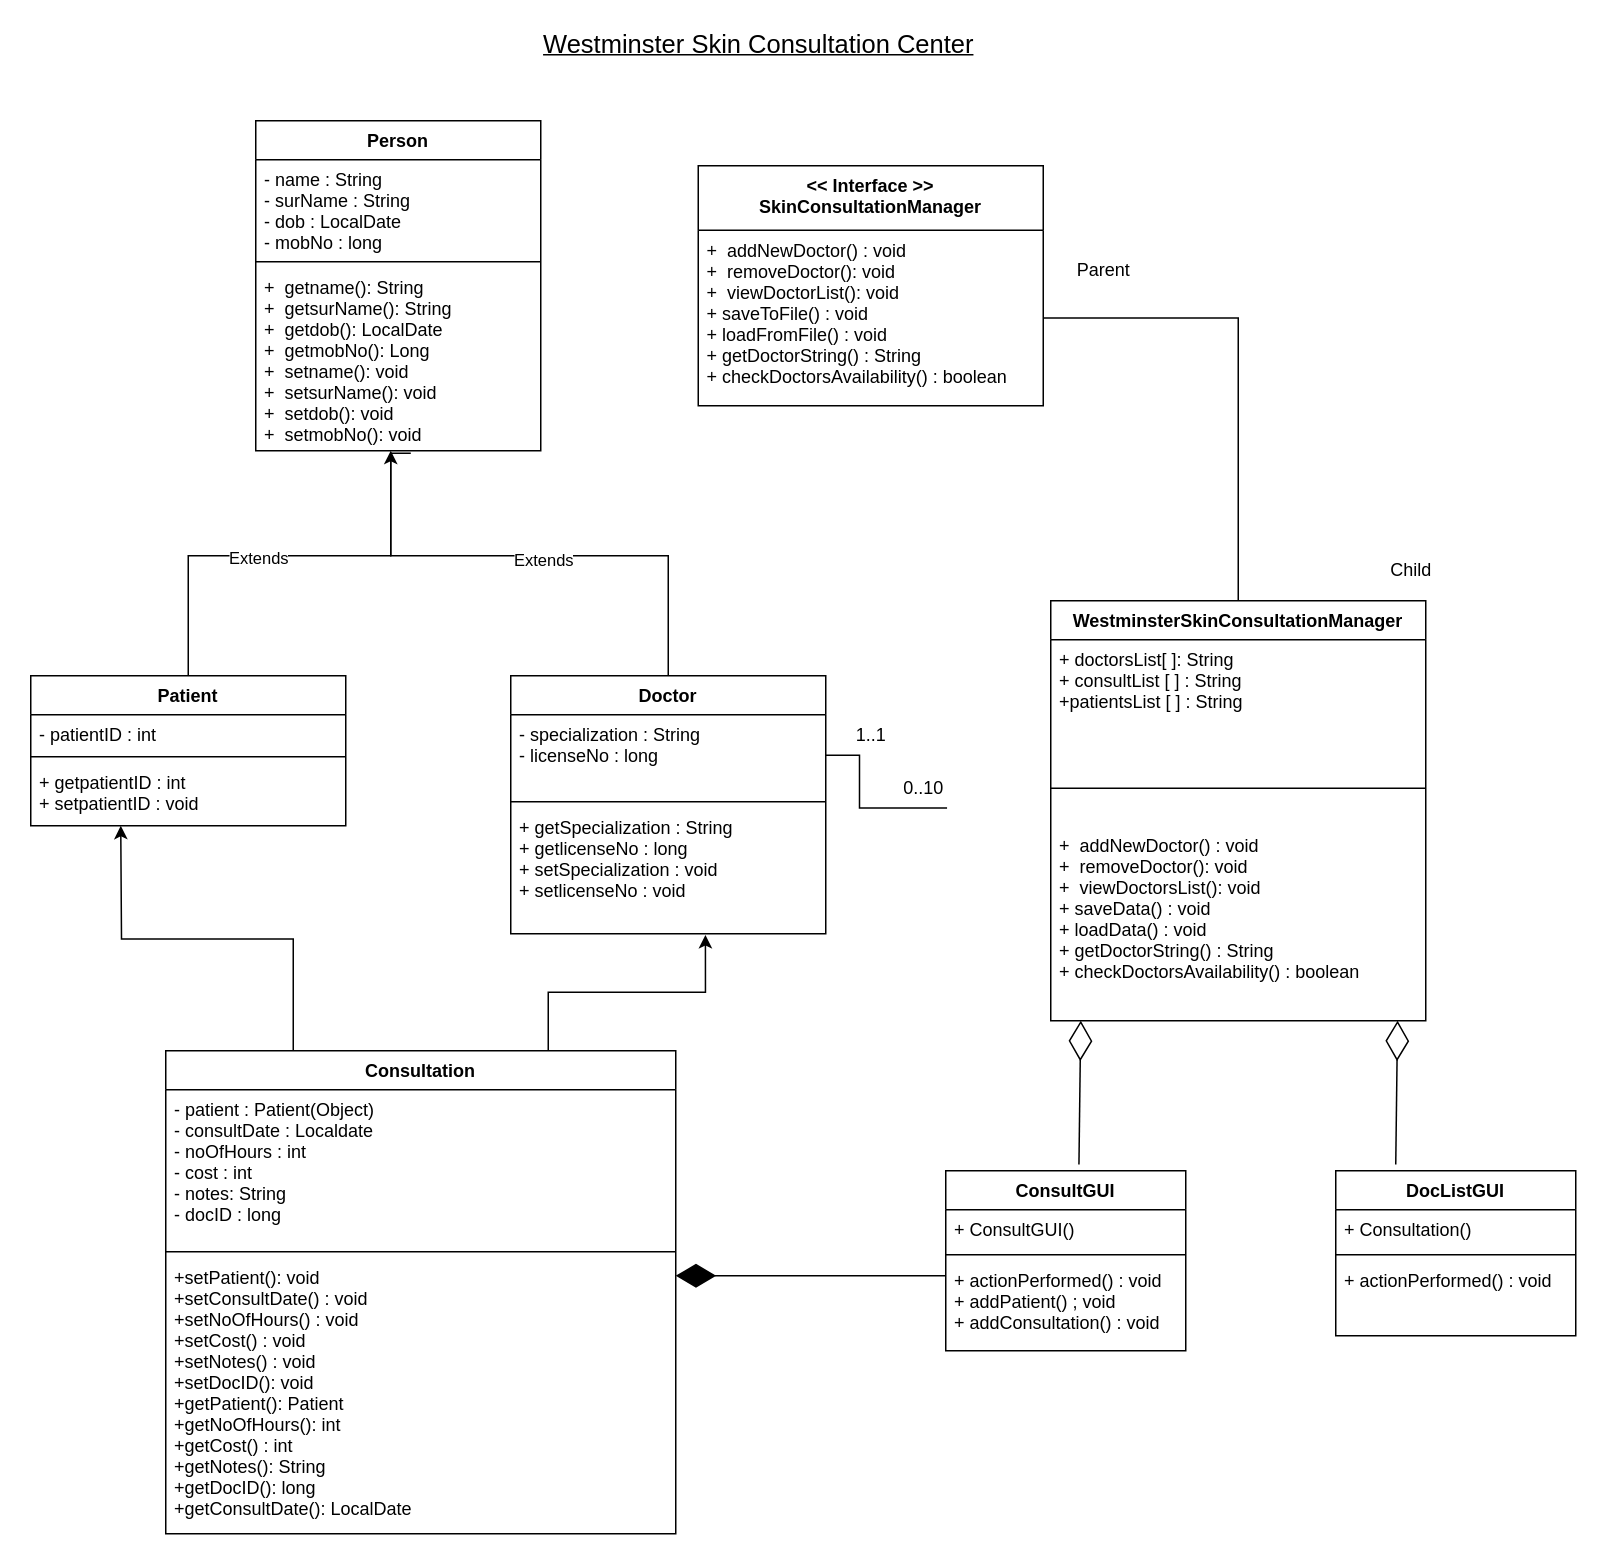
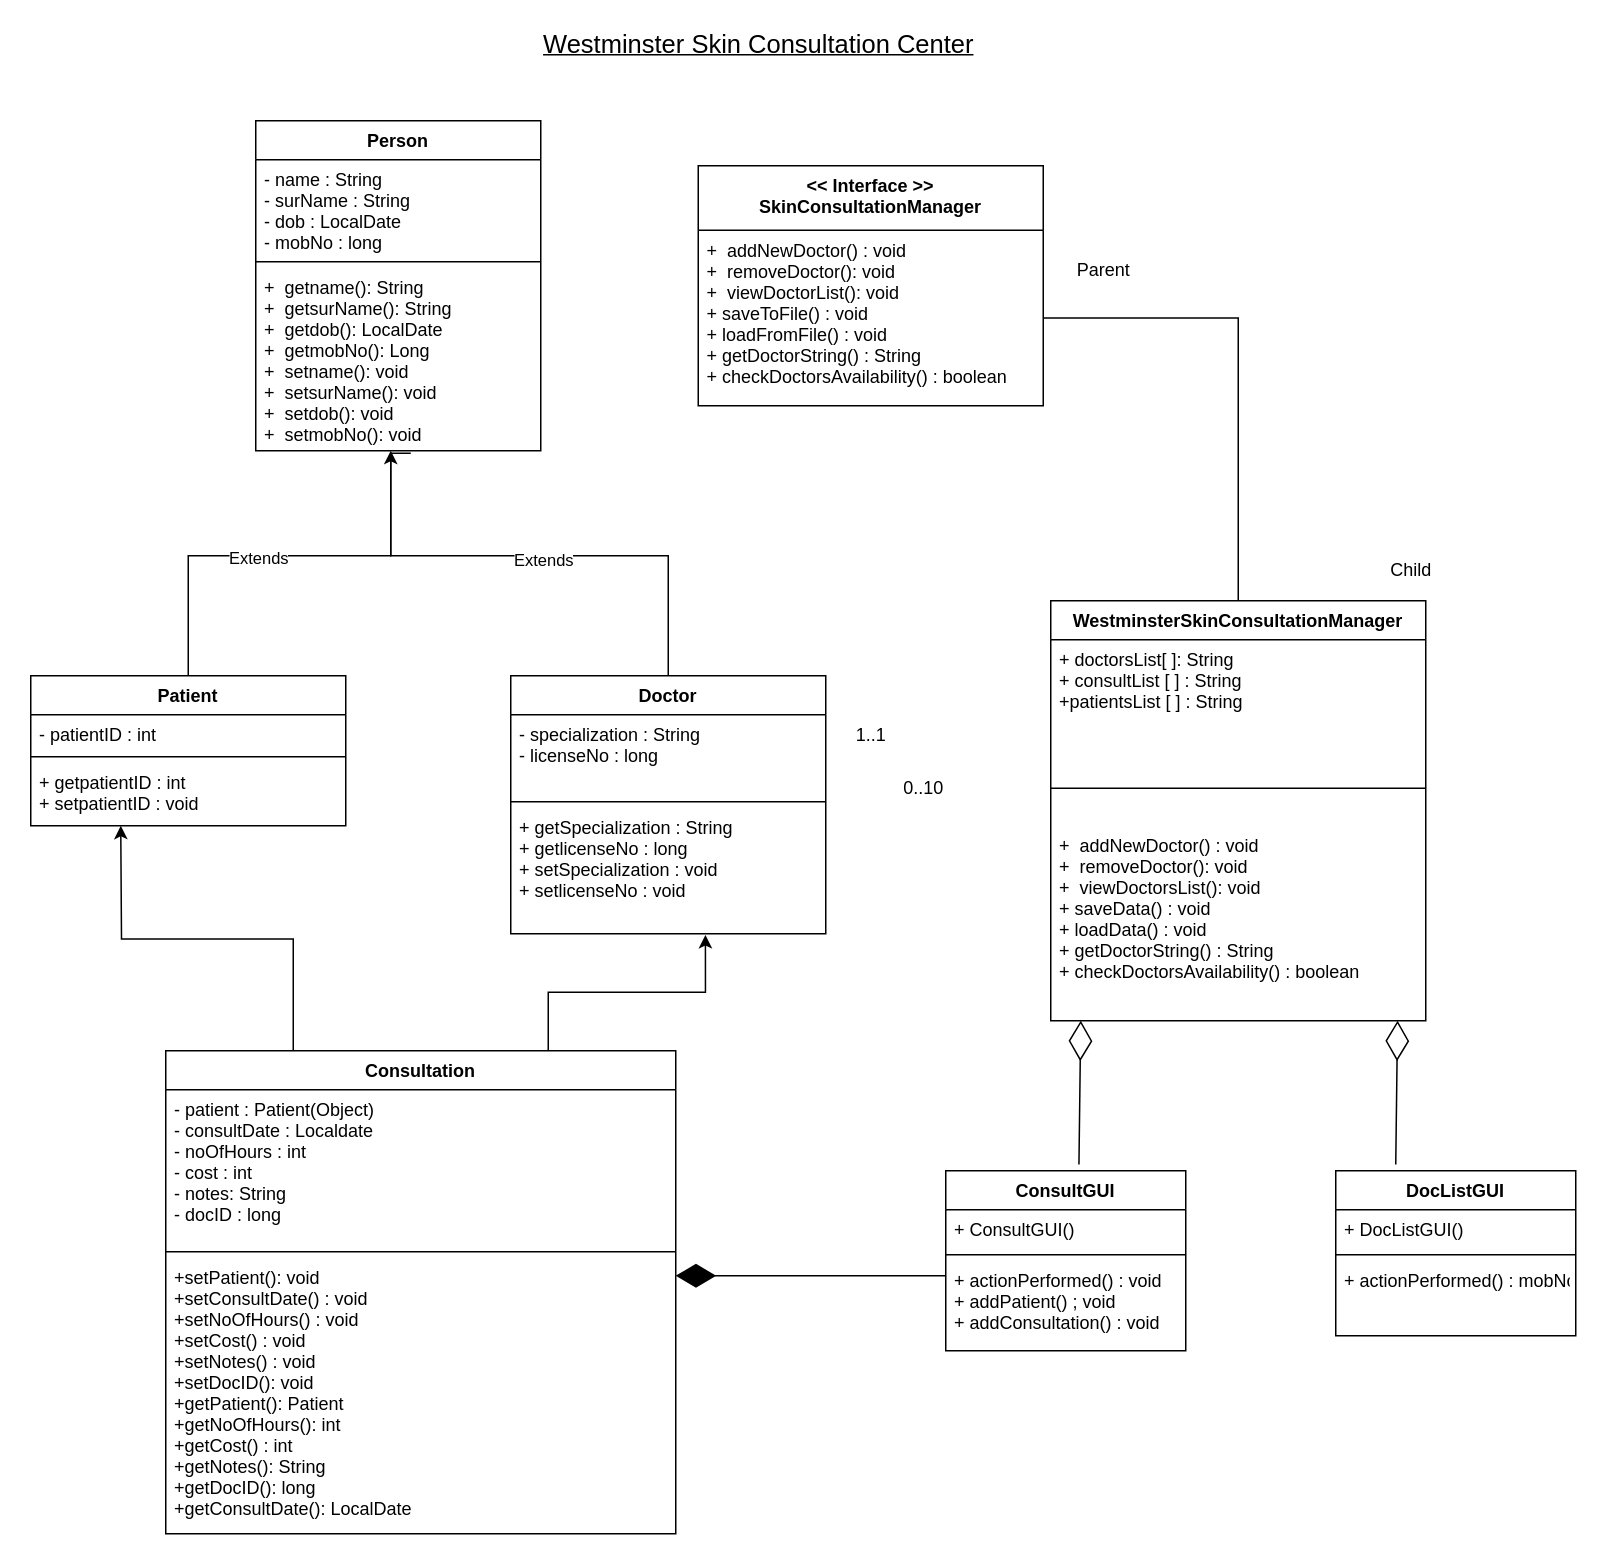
  <mxCell id="0" />
  <mxCell id="1" parent="0" />
  <mxCell id="2" value="Person" style="swimlane;fontStyle=1;align=center;verticalAlign=top;childLayout=stackLayout;horizontal=1;startSize=26;horizontalStack=0;resizeParent=1;resizeParentMax=0;resizeLast=0;collapsible=1;marginBottom=0;" parent="1" vertex="1"><mxGeometry x="170" y="80" width="190" height="220" as="geometry" /></mxCell>
  <mxCell id="3" value="- name : String&#10;- surName : String&#10;- dob : LocalDate&#10;- mobNo : long" style="text;strokeColor=none;fillColor=none;align=left;verticalAlign=top;spacingLeft=4;spacingRight=4;overflow=hidden;rotatable=0;points=[[0,0.5],[1,0.5]];portConstraint=eastwest;" parent="2" vertex="1"><mxGeometry y="26" width="190" height="64" as="geometry" /></mxCell>
  <mxCell id="4" value="" style="line;strokeWidth=1;fillColor=none;align=left;verticalAlign=middle;spacingTop=-1;spacingLeft=3;spacingRight=3;rotatable=0;labelPosition=right;points=[];portConstraint=eastwest;" parent="2" vertex="1"><mxGeometry y="90" width="190" height="8" as="geometry" /></mxCell>
  <mxCell id="5" value="+  getname(): String&#10;+  getsurName(): String&#10;+  getdob(): LocalDate&#10;+  getmobNo(): Long&#10;+  setname(): void&#10;+  setsurName(): void&#10;+  setdob(): void&#10;+  setmobNo(): void" style="text;strokeColor=none;fillColor=none;align=left;verticalAlign=top;spacingLeft=4;spacingRight=4;overflow=hidden;rotatable=0;points=[[0,0.5],[1,0.5]];portConstraint=eastwest;" parent="2" vertex="1"><mxGeometry y="98" width="190" height="122" as="geometry" /></mxCell>
  <mxCell id="6" style="edgeStyle=orthogonalEdgeStyle;rounded=0;orthogonalLoop=1;jettySize=auto;html=1;exitX=0.5;exitY=0;exitDx=0;exitDy=0;entryX=0.544;entryY=1.014;entryDx=0;entryDy=0;entryPerimeter=0;endArrow=none;endFill=0;" parent="1" source="8" target="5" edge="1"><mxGeometry relative="1" as="geometry"><Array as="points"><mxPoint x="125" y="370" /><mxPoint x="260" y="370" /><mxPoint x="260" y="302" /></Array></mxGeometry></mxCell>
  <mxCell id="7" value="Extends" style="edgeLabel;html=1;align=center;verticalAlign=middle;resizable=0;points=[];" parent="6" vertex="1" connectable="0"><mxGeometry x="-0.152" y="-1" relative="1" as="geometry"><mxPoint as="offset" /></mxGeometry></mxCell>
  <mxCell id="8" value="Patient" style="swimlane;fontStyle=1;align=center;verticalAlign=top;childLayout=stackLayout;horizontal=1;startSize=26;horizontalStack=0;resizeParent=1;resizeParentMax=0;resizeLast=0;collapsible=1;marginBottom=0;" parent="1" vertex="1"><mxGeometry x="20" y="450" width="210" height="100" as="geometry" /></mxCell>
  <mxCell id="9" value="- patientID : int&#10;&#10;" style="text;strokeColor=none;fillColor=none;align=left;verticalAlign=top;spacingLeft=4;spacingRight=4;overflow=hidden;rotatable=0;points=[[0,0.5],[1,0.5]];portConstraint=eastwest;" parent="8" vertex="1"><mxGeometry y="26" width="210" height="24" as="geometry" /></mxCell>
  <mxCell id="10" value="" style="line;strokeWidth=1;fillColor=none;align=left;verticalAlign=middle;spacingTop=-1;spacingLeft=3;spacingRight=3;rotatable=0;labelPosition=right;points=[];portConstraint=eastwest;" parent="8" vertex="1"><mxGeometry y="50" width="210" height="8" as="geometry" /></mxCell>
  <mxCell id="11" value="+ getpatientID : int&#10;+ setpatientID : void" style="text;strokeColor=none;fillColor=none;align=left;verticalAlign=top;spacingLeft=4;spacingRight=4;overflow=hidden;rotatable=0;points=[[0,0.5],[1,0.5]];portConstraint=eastwest;" parent="8" vertex="1"><mxGeometry y="58" width="210" height="42" as="geometry" /></mxCell>
  <mxCell id="12" style="edgeStyle=orthogonalEdgeStyle;rounded=0;orthogonalLoop=1;jettySize=auto;html=1;exitX=0.5;exitY=0;exitDx=0;exitDy=0;" parent="1" source="14" edge="1"><mxGeometry relative="1" as="geometry"><mxPoint x="260" y="300" as="targetPoint" /><Array as="points"><mxPoint x="445" y="370" /><mxPoint x="260" y="370" /></Array></mxGeometry></mxCell>
  <mxCell id="13" value="Extends" style="edgeLabel;html=1;align=center;verticalAlign=middle;resizable=0;points=[];" parent="12" vertex="1" connectable="0"><mxGeometry x="-0.018" y="2" relative="1" as="geometry"><mxPoint as="offset" /></mxGeometry></mxCell>
  <mxCell id="14" value="Doctor" style="swimlane;fontStyle=1;align=center;verticalAlign=top;childLayout=stackLayout;horizontal=1;startSize=26;horizontalStack=0;resizeParent=1;resizeParentMax=0;resizeLast=0;collapsible=1;marginBottom=0;" parent="1" vertex="1"><mxGeometry x="340" y="450" width="210" height="172" as="geometry" /></mxCell>
  <mxCell id="15" value="- specialization : String&#10;- licenseNo : long&#10;" style="text;strokeColor=none;fillColor=none;align=left;verticalAlign=top;spacingLeft=4;spacingRight=4;overflow=hidden;rotatable=0;points=[[0,0.5],[1,0.5]];portConstraint=eastwest;" parent="14" vertex="1"><mxGeometry y="26" width="210" height="54" as="geometry" /></mxCell>
  <mxCell id="16" value="" style="line;strokeWidth=1;fillColor=none;align=left;verticalAlign=middle;spacingTop=-1;spacingLeft=3;spacingRight=3;rotatable=0;labelPosition=right;points=[];portConstraint=eastwest;" parent="14" vertex="1"><mxGeometry y="80" width="210" height="8" as="geometry" /></mxCell>
  <mxCell id="17" value="+ getSpecialization : String&#10;+ getlicenseNo : long&#10;+ setSpecialization : void&#10;+ setlicenseNo : void" style="text;strokeColor=none;fillColor=none;align=left;verticalAlign=top;spacingLeft=4;spacingRight=4;overflow=hidden;rotatable=0;points=[[0,0.5],[1,0.5]];portConstraint=eastwest;" parent="14" vertex="1"><mxGeometry y="88" width="210" height="84" as="geometry" /></mxCell>
  <mxCell id="18" style="edgeStyle=orthogonalEdgeStyle;rounded=0;orthogonalLoop=1;jettySize=auto;html=1;exitX=0.25;exitY=0;exitDx=0;exitDy=0;endArrow=classic;endFill=1;" parent="1" source="20" edge="1"><mxGeometry relative="1" as="geometry"><mxPoint x="80" y="550" as="targetPoint" /></mxGeometry></mxCell>
  <mxCell id="19" style="edgeStyle=orthogonalEdgeStyle;rounded=0;orthogonalLoop=1;jettySize=auto;html=1;exitX=0.75;exitY=0;exitDx=0;exitDy=0;endArrow=classic;endFill=1;entryX=0.618;entryY=1.01;entryDx=0;entryDy=0;entryPerimeter=0;" parent="1" source="20" target="17" edge="1"><mxGeometry relative="1" as="geometry"><mxPoint x="470" y="630" as="targetPoint" /></mxGeometry></mxCell>
  <mxCell id="20" value="Consultation" style="swimlane;fontStyle=1;align=center;verticalAlign=top;childLayout=stackLayout;horizontal=1;startSize=26;horizontalStack=0;resizeParent=1;resizeParentMax=0;resizeLast=0;collapsible=1;marginBottom=0;" parent="1" vertex="1"><mxGeometry x="110" y="700" width="340" height="322" as="geometry" /></mxCell>
  <mxCell id="21" value="- patient : Patient(Object)&#10;- consultDate : Localdate&#10;- noOfHours : int&#10;- cost : int&#10;- notes: String&#10;- docID : long" style="text;strokeColor=none;fillColor=none;align=left;verticalAlign=top;spacingLeft=4;spacingRight=4;overflow=hidden;rotatable=0;points=[[0,0.5],[1,0.5]];portConstraint=eastwest;" parent="20" vertex="1"><mxGeometry y="26" width="340" height="104" as="geometry" /></mxCell>
  <mxCell id="22" value="" style="line;strokeWidth=1;fillColor=none;align=left;verticalAlign=middle;spacingTop=-1;spacingLeft=3;spacingRight=3;rotatable=0;labelPosition=right;points=[];portConstraint=eastwest;" parent="20" vertex="1"><mxGeometry y="130" width="340" height="8" as="geometry" /></mxCell>
  <mxCell id="23" value="+setPatient(): void&#10;+setConsultDate() : void&#10;+setNoOfHours() : void&#10;+setCost() : void&#10;+setNotes() : void&#10;+setDocID(): void&#10;+getPatient(): Patient&#10;+getNoOfHours(): int&#10;+getCost() : int&#10;+getNotes(): String&#10;+getDocID(): long&#10;+getConsultDate(): LocalDate" style="text;strokeColor=none;fillColor=none;align=left;verticalAlign=top;spacingLeft=4;spacingRight=4;overflow=hidden;rotatable=0;points=[[0,0.5],[1,0.5]];portConstraint=eastwest;" parent="20" vertex="1"><mxGeometry y="138" width="340" height="184" as="geometry" /></mxCell>
  <mxCell id="24" value="WestminsterSkinConsultationManager" style="swimlane;fontStyle=1;align=center;verticalAlign=top;childLayout=stackLayout;horizontal=1;startSize=26;horizontalStack=0;resizeParent=1;resizeParentMax=0;resizeLast=0;collapsible=1;marginBottom=0;" parent="1" vertex="1"><mxGeometry x="700" y="400" width="250" height="280" as="geometry" /></mxCell>
  <mxCell id="25" value="+ doctorsList[ ]: String&#10;+ consultList [ ] : String&#10;+patientsList [ ] : String" style="text;strokeColor=none;fillColor=none;align=left;verticalAlign=top;spacingLeft=4;spacingRight=4;overflow=hidden;rotatable=0;points=[[0,0.5],[1,0.5]];portConstraint=eastwest;" parent="24" vertex="1"><mxGeometry y="26" width="250" height="74" as="geometry" /></mxCell>
  <mxCell id="26" value="" style="line;strokeWidth=1;fillColor=none;align=left;verticalAlign=middle;spacingTop=-1;spacingLeft=3;spacingRight=3;rotatable=0;labelPosition=right;points=[];portConstraint=eastwest;" parent="24" vertex="1"><mxGeometry y="100" width="250" height="50" as="geometry" /></mxCell>
  <mxCell id="27" value="+  addNewDoctor() : void&#10;+  removeDoctor(): void&#10;+  viewDoctorsList(): void&#10;+ saveData() : void&#10;+ loadData() : void&#10;+ getDoctorString() : String&#10;+ checkDoctorsAvailability() : boolean&#10;&#10;" style="text;strokeColor=none;fillColor=none;align=left;verticalAlign=top;spacingLeft=4;spacingRight=4;overflow=hidden;rotatable=0;points=[[0,0.5],[1,0.5]];portConstraint=eastwest;" parent="24" vertex="1"><mxGeometry y="150" width="250" height="130" as="geometry" /></mxCell>
- <mxCell id="28" style="edgeStyle=orthogonalEdgeStyle;rounded=0;orthogonalLoop=1;jettySize=auto;html=1;endArrow=none;endFill=0;entryX=0.897;entryY=1.162;entryDx=0;entryDy=0;entryPerimeter=0;" parent="1" source="15" target="30" edge="1"><mxGeometry relative="1" as="geometry"><mxPoint x="820" y="503" as="targetPoint" /></mxGeometry></mxCell>
  <mxCell id="29" value="1..1" style="text;html=1;align=center;verticalAlign=middle;resizable=0;points=[];autosize=1;" parent="1" vertex="1"><mxGeometry x="560" y="480" width="40" height="20" as="geometry" /></mxCell>
  <mxCell id="30" value="0..10" style="text;html=1;align=center;verticalAlign=middle;resizable=0;points=[];autosize=1;" parent="1" vertex="1"><mxGeometry x="595" y="515" width="40" height="20" as="geometry" /></mxCell>
  <mxCell id="31" value="&lt;&lt; Interface &gt;&gt;&#10;SkinConsultationManager " style="swimlane;fontStyle=1;align=center;verticalAlign=top;childLayout=stackLayout;horizontal=1;startSize=43;horizontalStack=0;resizeParent=1;resizeParentMax=0;resizeLast=0;collapsible=1;marginBottom=0;" parent="1" vertex="1"><mxGeometry x="465" y="110" width="230" height="160" as="geometry"><mxRectangle x="470" y="187" width="180" height="43" as="alternateBounds" /></mxGeometry></mxCell>
  <mxCell id="32" value="+  addNewDoctor() : void&#10;+  removeDoctor(): void&#10;+  viewDoctorList(): void&#10;+ saveToFile() : void&#10;+ loadFromFile() : void&#10;+ getDoctorString() : String&#10;+ checkDoctorsAvailability() : boolean&#10;&#10;" style="text;strokeColor=none;fillColor=none;align=left;verticalAlign=top;spacingLeft=4;spacingRight=4;overflow=hidden;rotatable=0;points=[[0,0.5],[1,0.5]];portConstraint=eastwest;" parent="31" vertex="1"><mxGeometry y="43" width="230" height="117" as="geometry" /></mxCell>
  <mxCell id="33" style="edgeStyle=orthogonalEdgeStyle;rounded=0;orthogonalLoop=1;jettySize=auto;html=1;endArrow=none;endFill=0;" parent="1" source="32" target="24" edge="1"><mxGeometry relative="1" as="geometry" /></mxCell>
  <mxCell id="34" value="Child" style="text;html=1;align=center;verticalAlign=middle;resizable=0;points=[];autosize=1;" parent="1" vertex="1"><mxGeometry x="920" y="370" width="40" height="20" as="geometry" /></mxCell>
  <mxCell id="35" value="Parent" style="text;html=1;align=center;verticalAlign=middle;resizable=0;points=[];autosize=1;" parent="1" vertex="1"><mxGeometry x="710" y="170" width="50" height="20" as="geometry" /></mxCell>
  <mxCell id="36" value="&lt;font style=&quot;font-size: 17px&quot;&gt;&lt;u&gt;Westminster Skin Consultation Center&lt;/u&gt;&lt;/font&gt;" style="text;html=1;align=center;verticalAlign=middle;resizable=0;points=[];autosize=1;" parent="1" vertex="1"><mxGeometry x="355" y="20" width="300" height="20" as="geometry" /></mxCell>
  <mxCell id="37" value="DocListGUI" style="swimlane;fontStyle=1;align=center;verticalAlign=top;childLayout=stackLayout;horizontal=1;startSize=26;horizontalStack=0;resizeParent=1;resizeParentMax=0;resizeLast=0;collapsible=1;marginBottom=0;" parent="1" vertex="1"><mxGeometry y="780" width="160" height="110" as="geometry" x="890" /></mxCell>
- <mxCell id="38" value="+ Consultation()&#10;" style="text;strokeColor=none;fillColor=none;align=left;verticalAlign=top;spacingLeft=4;spacingRight=4;overflow=hidden;rotatable=0;points=[[0,0.5],[1,0.5]];portConstraint=eastwest;" parent="37" vertex="1"><mxGeometry y="26" width="160" height="26" as="geometry" /></mxCell>
+ <mxCell id="38" value="+ DocListGUI()&#10;" style="text;strokeColor=none;fillColor=none;align=left;verticalAlign=top;spacingLeft=4;spacingRight=4;overflow=hidden;rotatable=0;points=[[0,0.5],[1,0.5]];portConstraint=eastwest;" parent="37" vertex="1"><mxGeometry y="26" width="160" height="26" as="geometry" /></mxCell>
  <mxCell id="39" value="" style="line;strokeWidth=1;fillColor=none;align=left;verticalAlign=middle;spacingTop=-1;spacingLeft=3;spacingRight=3;rotatable=0;labelPosition=right;points=[];portConstraint=eastwest;" parent="37" vertex="1"><mxGeometry y="52" width="160" height="8" as="geometry" /></mxCell>
- <mxCell id="40" value="+ actionPerformed() : void" style="text;strokeColor=none;fillColor=none;align=left;verticalAlign=top;spacingLeft=4;spacingRight=4;overflow=hidden;rotatable=0;points=[[0,0.5],[1,0.5]];portConstraint=eastwest;" parent="37" vertex="1"><mxGeometry y="60" width="160" height="50" as="geometry" /></mxCell>
+ <mxCell id="40" value="+ actionPerformed() : mobNo" style="text;strokeColor=none;fillColor=none;align=left;verticalAlign=top;spacingLeft=4;spacingRight=4;overflow=hidden;rotatable=0;points=[[0,0.5],[1,0.5]];portConstraint=eastwest;" parent="37" vertex="1"><mxGeometry y="60" width="160" height="50" as="geometry" /></mxCell>
  <mxCell id="41" value="ConsultGUI" style="swimlane;fontStyle=1;align=center;verticalAlign=top;childLayout=stackLayout;horizontal=1;startSize=26;horizontalStack=0;resizeParent=1;resizeParentMax=0;resizeLast=0;collapsible=1;marginBottom=0;" parent="1" vertex="1"><mxGeometry x="630" y="780" width="160" height="120" as="geometry" /></mxCell>
  <mxCell id="42" value="+ ConsultGUI()" style="text;strokeColor=none;fillColor=none;align=left;verticalAlign=top;spacingLeft=4;spacingRight=4;overflow=hidden;rotatable=0;points=[[0,0.5],[1,0.5]];portConstraint=eastwest;" parent="41" vertex="1"><mxGeometry y="26" width="160" height="26" as="geometry" /></mxCell>
  <mxCell id="43" value="" style="line;strokeWidth=1;fillColor=none;align=left;verticalAlign=middle;spacingTop=-1;spacingLeft=3;spacingRight=3;rotatable=0;labelPosition=right;points=[];portConstraint=eastwest;" parent="41" vertex="1"><mxGeometry y="52" width="160" height="8" as="geometry" /></mxCell>
  <mxCell id="44" value="+ actionPerformed() : void&#10;+ addPatient() ; void&#10;+ addConsultation() : void&#10;" style="text;strokeColor=none;fillColor=none;align=left;verticalAlign=top;spacingLeft=4;spacingRight=4;overflow=hidden;rotatable=0;points=[[0,0.5],[1,0.5]];portConstraint=eastwest;" parent="41" vertex="1"><mxGeometry y="60" width="160" height="60" as="geometry" /></mxCell>
  <mxCell id="45" value="" style="endArrow=diamondThin;endFill=1;endSize=24;html=1;strokeColor=#000000;" parent="1" edge="1"><mxGeometry width="160" relative="1" as="geometry"><mxPoint x="630" y="850" as="sourcePoint" /><mxPoint x="450" y="850" as="targetPoint" /></mxGeometry></mxCell>
  <mxCell id="46" value="" style="endArrow=diamondThin;endFill=0;endSize=24;html=1;exitX=0.555;exitY=-0.035;exitDx=0;exitDy=0;exitPerimeter=0;entryX=0.08;entryY=1;entryDx=0;entryDy=0;entryPerimeter=0;" edge="1" parent="1" source="41" target="27"><mxGeometry width="160" relative="1" as="geometry"><mxPoint x="680" y="750" as="sourcePoint" /><mxPoint x="720" y="690" as="targetPoint" /></mxGeometry></mxCell>
  <mxCell id="47" value="" style="endArrow=diamondThin;endFill=0;endSize=24;html=1;exitX=0.555;exitY=-0.035;exitDx=0;exitDy=0;exitPerimeter=0;entryX=0.08;entryY=1;entryDx=0;entryDy=0;entryPerimeter=0;" edge="1" parent="1"><mxGeometry width="160" relative="1" as="geometry"><mxPoint x="930" y="775.8" as="sourcePoint" /><mxPoint x="931.2" y="680" as="targetPoint" /></mxGeometry></mxCell>
